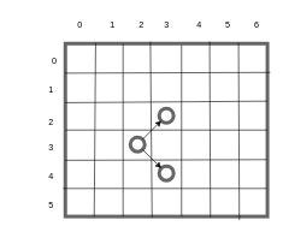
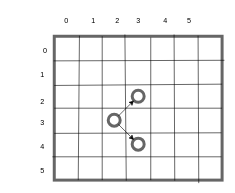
  <mxCell id="0" />
  <mxCell id="1" parent="0" />
  <mxCell id="2" value="0" style="rounded=0;whiteSpace=wrap;html=1;opacity=0;" vertex="1" parent="1"><mxGeometry x="20" y="50" width="110" height="70" as="geometry" /></mxCell>
  <mxCell id="3" value="" style="rounded=0;whiteSpace=wrap;html=1;strokeWidth=5;opacity=60;" vertex="1" parent="1"><mxGeometry x="90" y="60" width="280" height="240" as="geometry" /></mxCell>
  <mxCell id="4" value="" style="endArrow=none;html=1;rounded=0;entryX=0.15;entryY=-0.004;entryDx=0;entryDy=0;entryPerimeter=0;" edge="1" parent="1" target="3"><mxGeometry width="50" height="50" relative="1" as="geometry"><mxPoint x="130" y="300" as="sourcePoint" /><mxPoint x="130" y="70" as="targetPoint" /></mxGeometry></mxCell>
  <mxCell id="5" value="" style="endArrow=none;html=1;rounded=0;" edge="1" parent="1" target="3"><mxGeometry width="50" height="50" relative="1" as="geometry"><mxPoint x="170" y="300" as="sourcePoint" /><mxPoint x="290" y="250" as="targetPoint" /><Array as="points"><mxPoint x="170" y="60" /></Array></mxGeometry></mxCell>
  <mxCell id="6" value="" style="endArrow=none;html=1;rounded=0;exitX=0.429;exitY=1.004;exitDx=0;exitDy=0;exitPerimeter=0;entryX=0.421;entryY=-0.012;entryDx=0;entryDy=0;entryPerimeter=0;" edge="1" parent="1" source="3" target="3"><mxGeometry width="50" height="50" relative="1" as="geometry"><mxPoint x="240" y="300" as="sourcePoint" /><mxPoint x="290" y="250" as="targetPoint" /></mxGeometry></mxCell>
  <mxCell id="7" value="" style="endArrow=none;html=1;rounded=0;exitX=0.575;exitY=1;exitDx=0;exitDy=0;exitPerimeter=0;entryX=0.575;entryY=0.008;entryDx=0;entryDy=0;entryPerimeter=0;" edge="1" parent="1" source="3" target="3"><mxGeometry width="50" height="50" relative="1" as="geometry"><mxPoint x="240" y="300" as="sourcePoint" /><mxPoint x="290" y="250" as="targetPoint" /></mxGeometry></mxCell>
  <mxCell id="8" value="" style="endArrow=none;html=1;rounded=0;exitX=0.718;exitY=1.004;exitDx=0;exitDy=0;exitPerimeter=0;entryX=0.714;entryY=-0.012;entryDx=0;entryDy=0;entryPerimeter=0;" edge="1" parent="1" source="3" target="3"><mxGeometry width="50" height="50" relative="1" as="geometry"><mxPoint x="240" y="300" as="sourcePoint" /><mxPoint x="290" y="250" as="targetPoint" /></mxGeometry></mxCell>
  <mxCell id="9" value="" style="endArrow=none;html=1;rounded=0;entryX=0.857;entryY=-0.004;entryDx=0;entryDy=0;entryPerimeter=0;exitX=0.861;exitY=1.021;exitDx=0;exitDy=0;exitPerimeter=0;" edge="1" parent="1" source="3" target="3"><mxGeometry width="50" height="50" relative="1" as="geometry"><mxPoint x="240" y="300" as="sourcePoint" /><mxPoint x="290" y="250" as="targetPoint" /></mxGeometry></mxCell>
  <mxCell id="10" value="" style="endArrow=none;html=1;rounded=0;exitX=-0.011;exitY=0.838;exitDx=0;exitDy=0;exitPerimeter=0;entryX=0.996;entryY=0.838;entryDx=0;entryDy=0;entryPerimeter=0;" edge="1" parent="1" source="3" target="3"><mxGeometry width="50" height="50" relative="1" as="geometry"><mxPoint x="240" y="300" as="sourcePoint" /><mxPoint x="290" y="250" as="targetPoint" /></mxGeometry></mxCell>
  <mxCell id="11" value="" style="endArrow=none;html=1;rounded=0;exitX=0;exitY=0.675;exitDx=0;exitDy=0;exitPerimeter=0;entryX=0.996;entryY=0.671;entryDx=0;entryDy=0;entryPerimeter=0;" edge="1" parent="1" source="3" target="3"><mxGeometry width="50" height="50" relative="1" as="geometry"><mxPoint x="240" y="300" as="sourcePoint" /><mxPoint x="290" y="250" as="targetPoint" /></mxGeometry></mxCell>
  <mxCell id="12" value="" style="endArrow=none;html=1;rounded=0;exitX=0;exitY=0.5;exitDx=0;exitDy=0;entryX=1;entryY=0.5;entryDx=0;entryDy=0;" edge="1" parent="1" source="3" target="3"><mxGeometry width="50" height="50" relative="1" as="geometry"><mxPoint x="240" y="300" as="sourcePoint" /><mxPoint x="290" y="250" as="targetPoint" /></mxGeometry></mxCell>
  <mxCell id="13" value="" style="endArrow=none;html=1;rounded=0;exitX=0;exitY=0.342;exitDx=0;exitDy=0;exitPerimeter=0;entryX=1;entryY=0.333;entryDx=0;entryDy=0;entryPerimeter=0;" edge="1" parent="1" source="3" target="3"><mxGeometry width="50" height="50" relative="1" as="geometry"><mxPoint x="240" y="300" as="sourcePoint" /><mxPoint x="290" y="250" as="targetPoint" /></mxGeometry></mxCell>
  <mxCell id="14" value="" style="endArrow=none;html=1;rounded=0;exitX=-0.004;exitY=0.171;exitDx=0;exitDy=0;exitPerimeter=0;entryX=1.014;entryY=0.167;entryDx=0;entryDy=0;entryPerimeter=0;" edge="1" parent="1" source="3" target="3"><mxGeometry width="50" height="50" relative="1" as="geometry"><mxPoint x="240" y="300" as="sourcePoint" /><mxPoint x="290" y="250" as="targetPoint" /></mxGeometry></mxCell>
  <mxCell id="15" value="" style="ellipse;whiteSpace=wrap;html=1;aspect=fixed;strokeWidth=5;opacity=60;" vertex="1" parent="1"><mxGeometry x="180" y="190" width="20" height="20" as="geometry" /></mxCell>
  <mxCell id="16" value="0" style="text;html=1;align=center;verticalAlign=middle;resizable=0;points=[];autosize=1;strokeColor=none;fillColor=none;" vertex="1" parent="1"><mxGeometry x="95" y="20" width="30" height="30" as="geometry" /></mxCell>
  <mxCell id="17" value="1" style="text;html=1;align=center;verticalAlign=middle;resizable=0;points=[];autosize=1;strokeColor=none;fillColor=none;" vertex="1" parent="1"><mxGeometry x="140" y="20" width="30" height="30" as="geometry" /></mxCell>
  <mxCell id="18" value="2" style="text;html=1;align=center;verticalAlign=middle;resizable=0;points=[];autosize=1;strokeColor=none;fillColor=none;" vertex="1" parent="1"><mxGeometry x="180" y="20" width="30" height="30" as="geometry" /></mxCell>
  <mxCell id="19" value="3" style="text;html=1;align=center;verticalAlign=middle;resizable=0;points=[];autosize=1;strokeColor=none;fillColor=none;" vertex="1" parent="1"><mxGeometry x="215" y="20" width="30" height="30" as="geometry" /></mxCell>
  <mxCell id="20" value="4" style="text;html=1;align=center;verticalAlign=middle;resizable=0;points=[];autosize=1;strokeColor=none;fillColor=none;" vertex="1" parent="1"><mxGeometry x="260" y="20" width="30" height="30" as="geometry" /></mxCell>
  <mxCell id="21" value="5" style="text;html=1;align=center;verticalAlign=middle;resizable=0;points=[];autosize=1;strokeColor=none;fillColor=none;" vertex="1" parent="1"><mxGeometry x="300" y="20" width="30" height="30" as="geometry" /></mxCell>
- <mxCell id="22" value="6" style="text;html=1;align=center;verticalAlign=middle;resizable=0;points=[];autosize=1;strokeColor=none;fillColor=none;" vertex="1" parent="1"><mxGeometry x="340" y="20" width="30" height="30" as="geometry" /></mxCell>
  <mxCell id="23" value="1" style="text;html=1;align=center;verticalAlign=middle;resizable=0;points=[];autosize=1;strokeColor=none;fillColor=none;" vertex="1" parent="1"><mxGeometry x="55" y="110" width="30" height="30" as="geometry" /></mxCell>
  <mxCell id="24" value="2" style="text;html=1;align=center;verticalAlign=middle;resizable=0;points=[];autosize=1;strokeColor=none;fillColor=none;" vertex="1" parent="1"><mxGeometry x="55" y="155" width="30" height="30" as="geometry" /></mxCell>
  <mxCell id="25" value="3" style="text;html=1;align=center;verticalAlign=middle;resizable=0;points=[];autosize=1;strokeColor=none;fillColor=none;" vertex="1" parent="1"><mxGeometry x="55" y="190" width="30" height="30" as="geometry" /></mxCell>
  <mxCell id="26" value="4" style="text;html=1;align=center;verticalAlign=middle;resizable=0;points=[];autosize=1;strokeColor=none;fillColor=none;strokeWidth=5;opacity=60;" vertex="1" parent="1"><mxGeometry x="55" y="230" width="30" height="30" as="geometry" /></mxCell>
  <mxCell id="27" value="5" style="text;html=1;align=center;verticalAlign=middle;resizable=0;points=[];autosize=1;strokeColor=none;fillColor=none;" vertex="1" parent="1"><mxGeometry x="55" y="270" width="30" height="30" as="geometry" /></mxCell>
  <mxCell id="28" value="" style="ellipse;whiteSpace=wrap;html=1;aspect=fixed;strokeWidth=5;opacity=60;" vertex="1" parent="1"><mxGeometry x="220" y="150" width="20" height="20" as="geometry" /></mxCell>
  <mxCell id="29" value="" style="endArrow=classic;html=1;rounded=0;exitX=1;exitY=0;exitDx=0;exitDy=0;entryX=0;entryY=1;entryDx=0;entryDy=0;" edge="1" parent="1" source="15" target="28"><mxGeometry width="50" height="50" relative="1" as="geometry"><mxPoint x="240" y="300" as="sourcePoint" /><mxPoint x="290" y="250" as="targetPoint" /></mxGeometry></mxCell>
  <mxCell id="30" value="" style="ellipse;whiteSpace=wrap;html=1;aspect=fixed;strokeWidth=5;opacity=60;" vertex="1" parent="1"><mxGeometry x="220" y="230" width="20" height="20" as="geometry" /></mxCell>
  <mxCell id="31" value="" style="endArrow=classic;html=1;rounded=0;exitX=1;exitY=1;exitDx=0;exitDy=0;entryX=0;entryY=0;entryDx=0;entryDy=0;" edge="1" parent="1" source="15" target="30"><mxGeometry width="50" height="50" relative="1" as="geometry"><mxPoint x="240" y="300" as="sourcePoint" /><mxPoint x="290" y="250" as="targetPoint" /></mxGeometry></mxCell>
